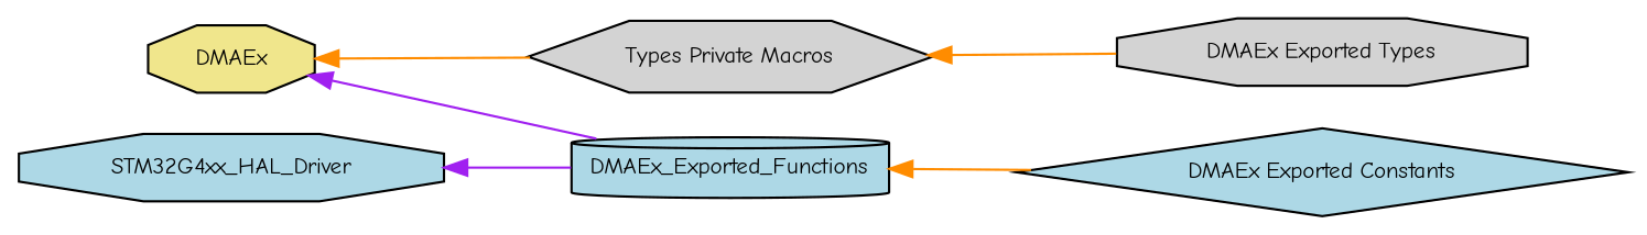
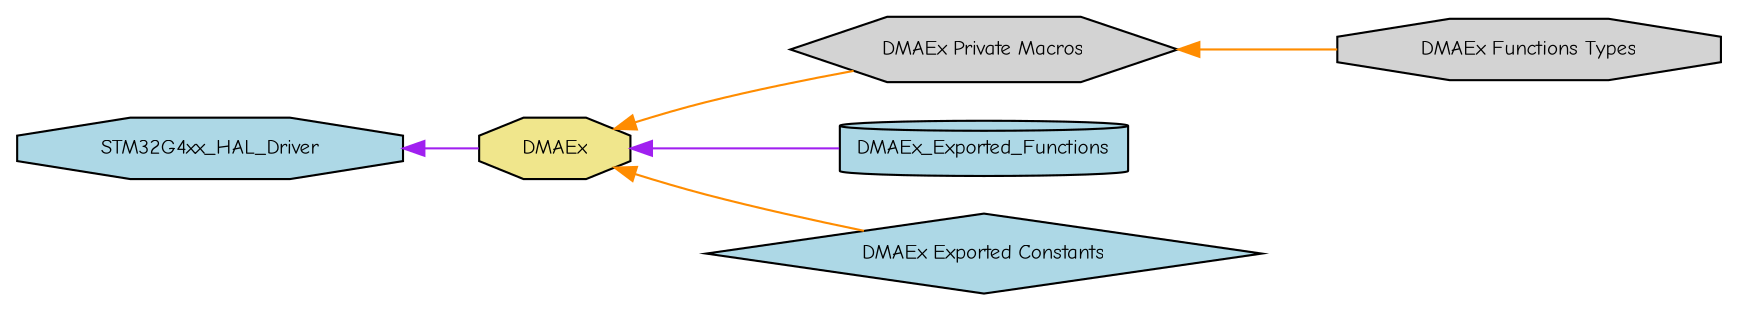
  digraph {
    fontname="Comic Neue"
    rankdir=LR
    node [color=black fillcolor=lightblue fontname="Comic Neue" fontsize=10 shape=octagon style=filled]
    edge [color=darkorange dir=back fontname="Comic Neue" fontsize=10 labelfontname=Helvetica labelfontsize=10 shape=plaintext style=solid]
-   n1 [fillcolor=lightgrey height=0.2 label="Types Private Macros" shape=hexagon width=0.4]
-   n2 [fillcolor=lightgrey height=0.2 label="DMAEx Exported Types" width=0.4]
+   n1 [fillcolor=lightgrey height=0.2 label="DMAEx Private Macros" shape=hexagon width=0.4]
+   n2 [fillcolor=lightgrey height=0.2 label="DMAEx Functions Types" width=0.4]
    n3 [height=0.2 label=DMAEx_Exported_Functions shape=cylinder width=0.4]
    n4 [height=0.2 label="DMAEx Exported Constants" shape=diamond width=0.4]
    n5 [height=0.2 label=STM32G4xx_HAL_Driver width=0.4]
    n6 [fillcolor=khaki fontcolor=black height=0.2 label=DMAEx width=0.4]
    n1 -> n2
-   n5 -> n3 [color=purple]
+   n5 -> n6 [color=purple]
    n6 -> n1
    n6 -> n3 [color=purple]
-   n3 -> n4
+   n6 -> n4
  }
